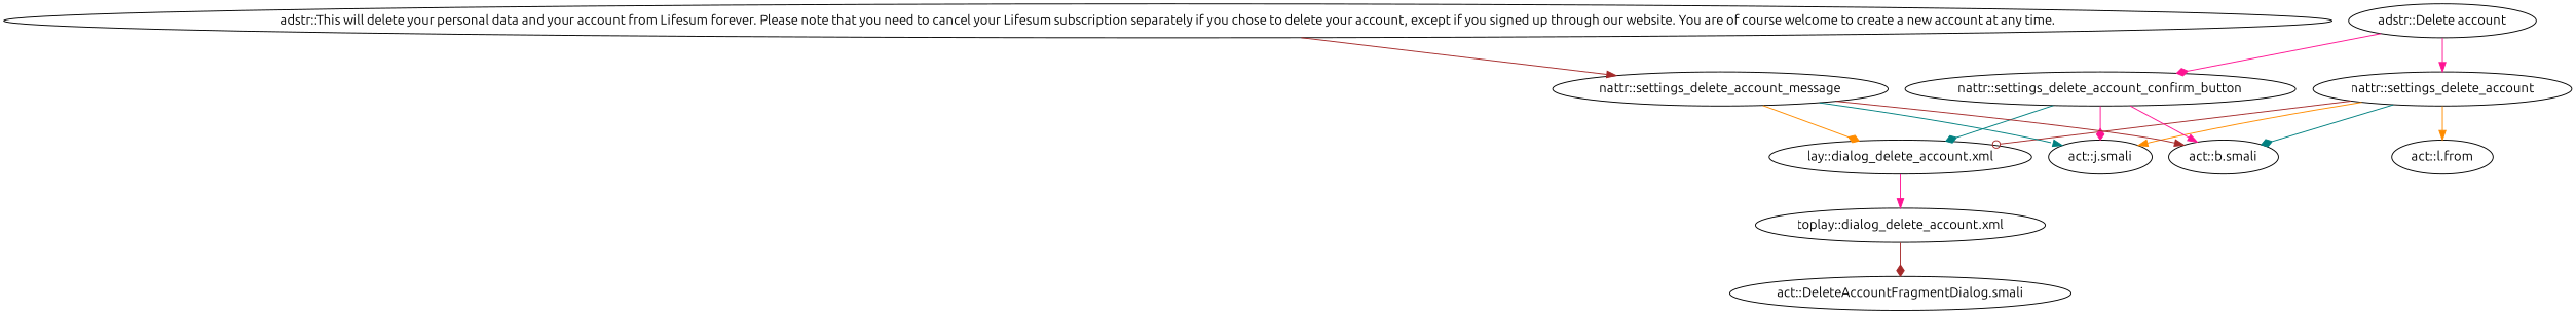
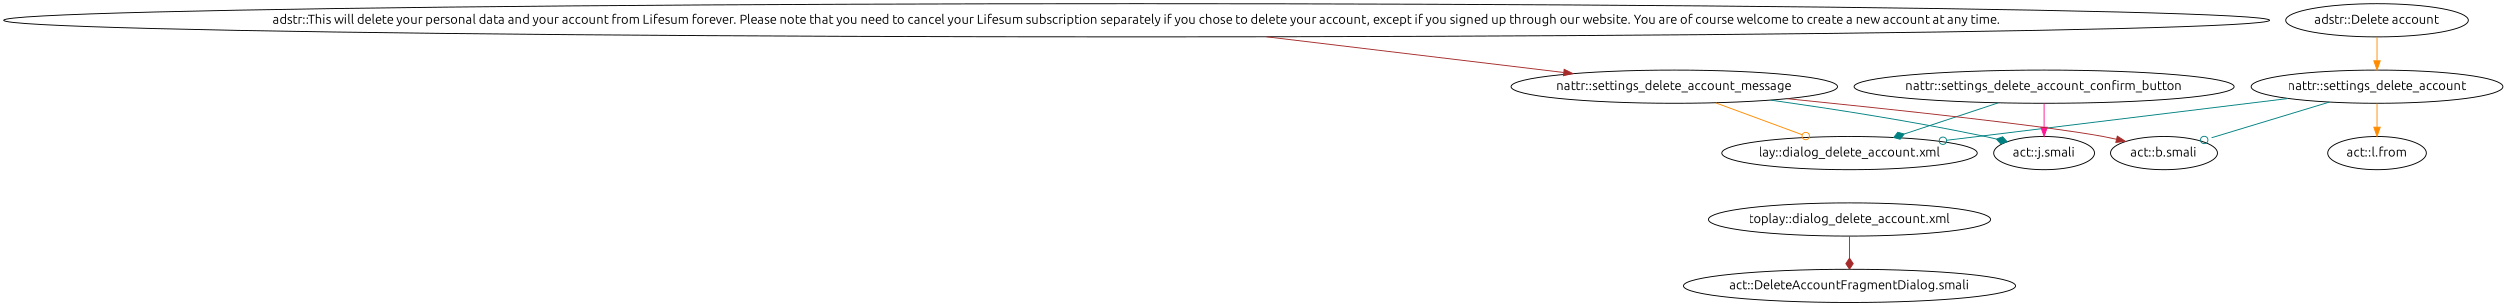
  digraph {
    fontname=Ubuntu
    node [fontname=Ubuntu]
    edge [arrowhead=normal color=darkorange fontname=Ubuntu]
    "adstr::Delete account"
    "nattr::settings_delete_account"
    "nattr::settings_delete_account_confirm_button"
    "lay::dialog_delete_account.xml"
    "act::j.smali"
    n6 [label="act::l.from"]
    "act::b.smali"
    "toplay::dialog_delete_account.xml"
    "adstr::This will delete your personal data and your account from Lifesum forever. Please note that you need to cancel your Lifesum subscription separately if you chose to delete your account, except if you signed up through our website. You are of course welcome to create a new account at any time."
    "nattr::settings_delete_account_message"
    "act::DeleteAccountFragmentDialog.smali"
-   "adstr::Delete account" -> "nattr::settings_delete_account" [color=deeppink]
-   "adstr::Delete account" -> "nattr::settings_delete_account_confirm_button" [arrowhead=diamond color=deeppink]
-   "nattr::settings_delete_account" -> "lay::dialog_delete_account.xml" [arrowhead=odot color=brown]
-   "nattr::settings_delete_account" -> "act::j.smali"
+   "adstr::Delete account" -> "nattr::settings_delete_account"
+   "nattr::settings_delete_account" -> "lay::dialog_delete_account.xml" [arrowhead=odot color=teal]
    "nattr::settings_delete_account" -> n6
-   "nattr::settings_delete_account" -> "act::b.smali" [arrowhead=diamond color=teal]
+   "nattr::settings_delete_account" -> "act::b.smali" [arrowhead=odot color=teal]
    "nattr::settings_delete_account_confirm_button" -> "lay::dialog_delete_account.xml" [arrowhead=diamond color=teal]
-   "nattr::settings_delete_account_confirm_button" -> "act::j.smali" [arrowhead=diamond color=deeppink]
-   "nattr::settings_delete_account_confirm_button" -> "act::b.smali" [color=deeppink]
-   "lay::dialog_delete_account.xml" -> "toplay::dialog_delete_account.xml" [color=deeppink]
+   "nattr::settings_delete_account_confirm_button" -> "act::j.smali" [color=deeppink]
    "toplay::dialog_delete_account.xml" -> "act::DeleteAccountFragmentDialog.smali" [arrowhead=diamond color=brown]
    "adstr::This will delete your personal data and your account from Lifesum forever. Please note that you need to cancel your Lifesum subscription separately if you chose to delete your account, except if you signed up through our website. You are of course welcome to create a new account at any time." -> "nattr::settings_delete_account_message" [color=brown]
-   "nattr::settings_delete_account_message" -> "lay::dialog_delete_account.xml" [arrowhead=diamond]
-   "nattr::settings_delete_account_message" -> "act::j.smali" [color=teal]
+   "nattr::settings_delete_account_message" -> "lay::dialog_delete_account.xml" [arrowhead=odot]
+   "nattr::settings_delete_account_message" -> "act::j.smali" [arrowhead=diamond color=teal]
    "nattr::settings_delete_account_message" -> "act::b.smali" [color=brown]
  }
